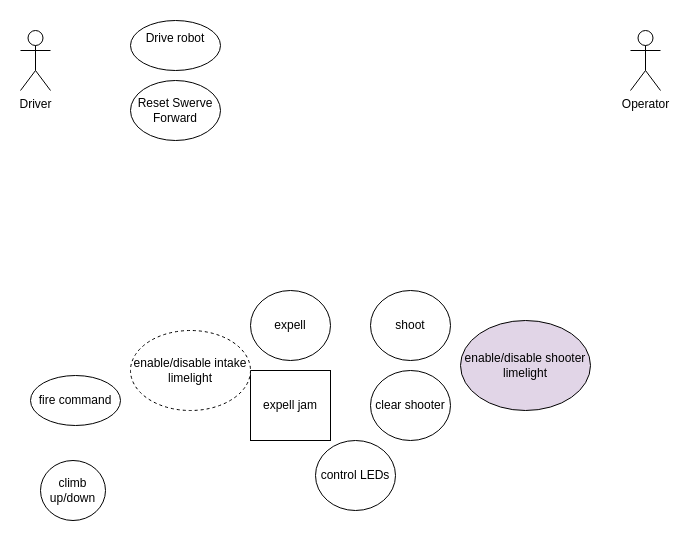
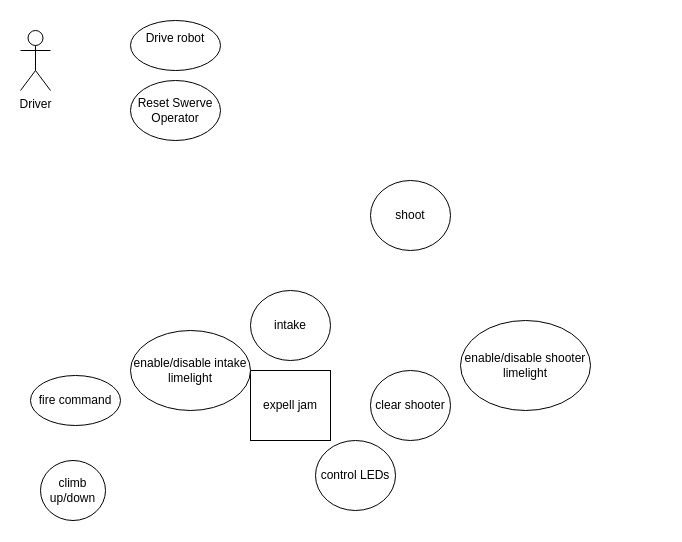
  <mxCell id="0" />
  <mxCell id="1" parent="0" />
  <mxCell id="2" value="Driver" style="shape=umlActor;verticalLabelPosition=bottom;verticalAlign=top;html=1;outlineConnect=0;" parent="1" vertex="1"><mxGeometry x="20" y="30" width="30" height="60" as="geometry" /></mxCell>
- <mxCell id="3" value="Operator" style="shape=umlActor;verticalLabelPosition=bottom;verticalAlign=top;html=1;outlineConnect=0;" parent="1" vertex="1"><mxGeometry x="630" y="30" width="30" height="60" as="geometry" /></mxCell>
  <mxCell id="4" value="Drive robot&lt;br&gt;&lt;br&gt;" style="ellipse;whiteSpace=wrap;html=1;" parent="1" vertex="1"><mxGeometry x="130" y="20" width="90" height="50" as="geometry" /></mxCell>
- <mxCell id="5" value="expell" style="ellipse;whiteSpace=wrap;html=1;" parent="1" vertex="1"><mxGeometry x="250" y="290" width="80" height="70" as="geometry" /></mxCell>
+ <mxCell id="5" value="intake" style="ellipse;whiteSpace=wrap;html=1;" parent="1" vertex="1"><mxGeometry x="250" y="290" width="80" height="70" as="geometry" /></mxCell>
  <mxCell id="6" value="expell jam" style="whiteSpace=wrap;html=1;rounded=0;" parent="1" vertex="1"><mxGeometry x="250" y="370" width="80" height="70" as="geometry" /></mxCell>
- <mxCell id="7" value="shoot" style="ellipse;whiteSpace=wrap;html=1;" parent="1" vertex="1"><mxGeometry x="370" y="290" width="80" height="70" as="geometry" /></mxCell>
+ <mxCell id="7" value="shoot" style="ellipse;whiteSpace=wrap;html=1;" parent="1" vertex="1"><mxGeometry x="370" y="180" width="80" height="70" as="geometry" /></mxCell>
  <mxCell id="8" value="clear shooter" style="ellipse;whiteSpace=wrap;html=1;" parent="1" vertex="1"><mxGeometry x="370" y="370" width="80" height="70" as="geometry" /></mxCell>
  <mxCell id="9" value="climb up/down" style="ellipse;whiteSpace=wrap;html=1;" parent="1" vertex="1"><mxGeometry x="40" y="460" width="65" height="60" as="geometry" /></mxCell>
- <mxCell id="10" value="enable/disable shooter limelight" style="ellipse;whiteSpace=wrap;html=1;fillColor=#e1d5e7;" parent="1" vertex="1"><mxGeometry x="460" y="320" width="130" height="90" as="geometry" /></mxCell>
- <mxCell id="11" value="enable/disable intake limelight" style="ellipse;whiteSpace=wrap;html=1;dashed=1;" parent="1" vertex="1"><mxGeometry x="130" y="330" width="120" height="80" as="geometry" /></mxCell>
+ <mxCell id="10" value="enable/disable shooter limelight" style="ellipse;whiteSpace=wrap;html=1;" parent="1" vertex="1"><mxGeometry x="460" y="320" width="130" height="90" as="geometry" /></mxCell>
+ <mxCell id="11" value="enable/disable intake limelight" style="ellipse;whiteSpace=wrap;html=1;" parent="1" vertex="1"><mxGeometry x="130" y="330" width="120" height="80" as="geometry" /></mxCell>
  <mxCell id="12" value="control LEDs" style="ellipse;whiteSpace=wrap;html=1;" parent="1" vertex="1"><mxGeometry x="315" y="440" width="80" height="70" as="geometry" /></mxCell>
  <mxCell id="13" value="fire command" style="ellipse;whiteSpace=wrap;html=1;" parent="1" vertex="1"><mxGeometry x="30" y="375" width="90" height="50" as="geometry" /></mxCell>
- <mxCell id="14" value="Reset Swerve Forward" style="ellipse;whiteSpace=wrap;html=1;" vertex="1" parent="1"><mxGeometry x="130" y="80" width="90" height="60" as="geometry" /></mxCell>
+ <mxCell id="14" value="Reset Swerve Operator" style="ellipse;whiteSpace=wrap;html=1;" vertex="1" parent="1"><mxGeometry x="130" y="80" width="90" height="60" as="geometry" /></mxCell>
